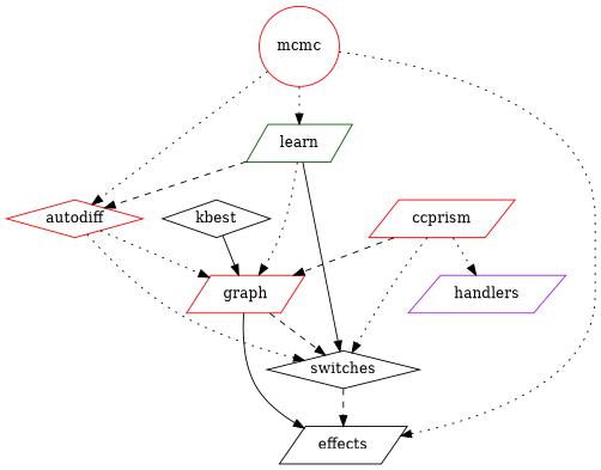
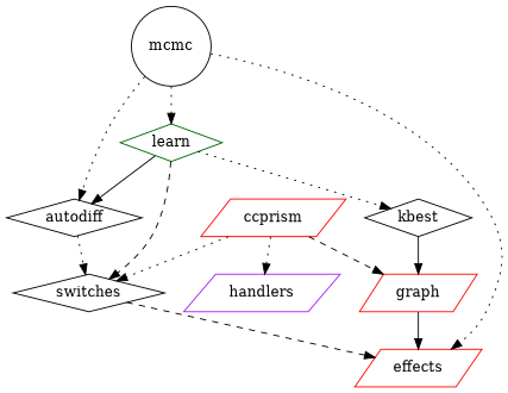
  digraph {
    node [color=red shape=parallelogram]
    edge [style=dotted]
-   autodiff [shape=diamond]
+   autodiff [color=black shape=diamond]
    "graph"
    switches [color=black shape=diamond]
-   effects [color=black]
+   effects
    kbest [color=black shape=diamond]
-   learn [color=darkgreen]
-   mcmc [shape=circle]
+   learn [color=darkgreen shape=diamond]
+   mcmc [color=black shape=circle]
    ccprism
    handlers [color=purple]
-   autodiff -> "graph"
    autodiff -> switches
-   "graph" -> switches [style=dashed]
    "graph" -> effects [style=solid]
    switches -> effects [style=dashed]
    kbest -> "graph" [style=solid]
-   learn -> autodiff [style=dashed]
-   learn -> "graph"
-   learn -> switches [style=solid]
+   learn -> autodiff [style=solid]
+   learn -> kbest
+   learn -> switches [style=dashed]
    mcmc -> autodiff
    mcmc -> effects
    mcmc -> learn
    ccprism -> "graph" [style=dashed]
    ccprism -> switches
    ccprism -> handlers
  }
